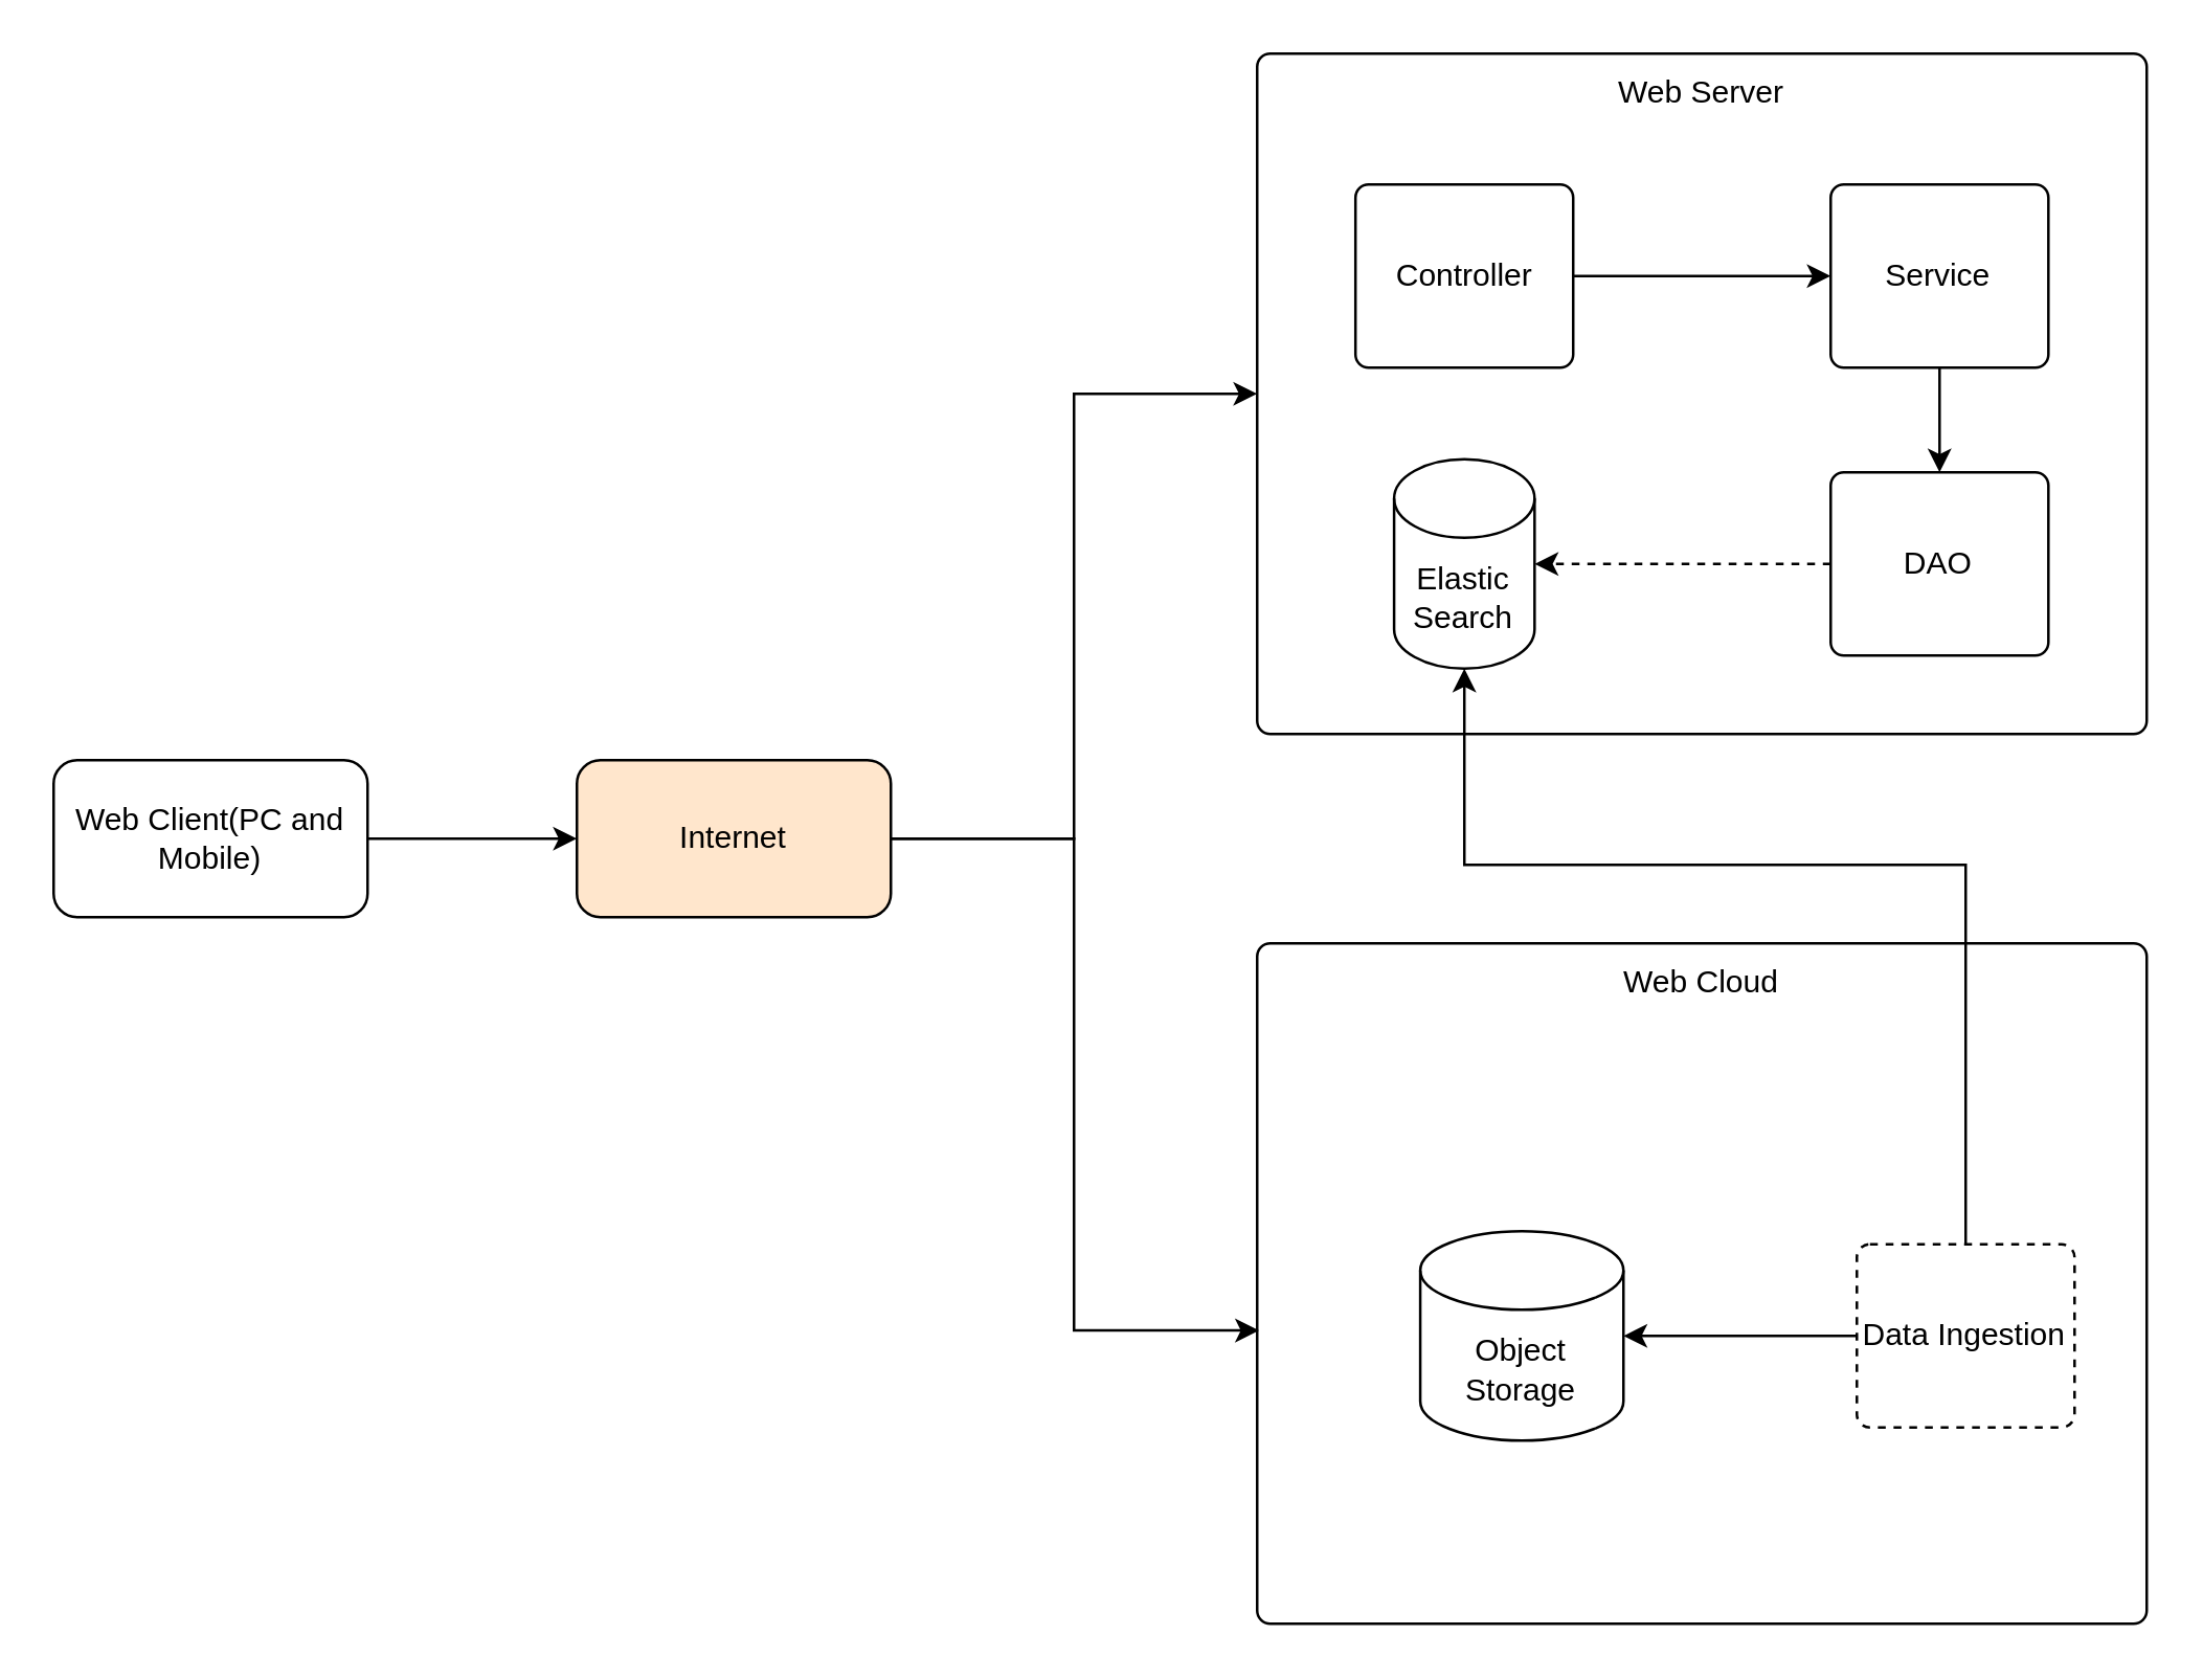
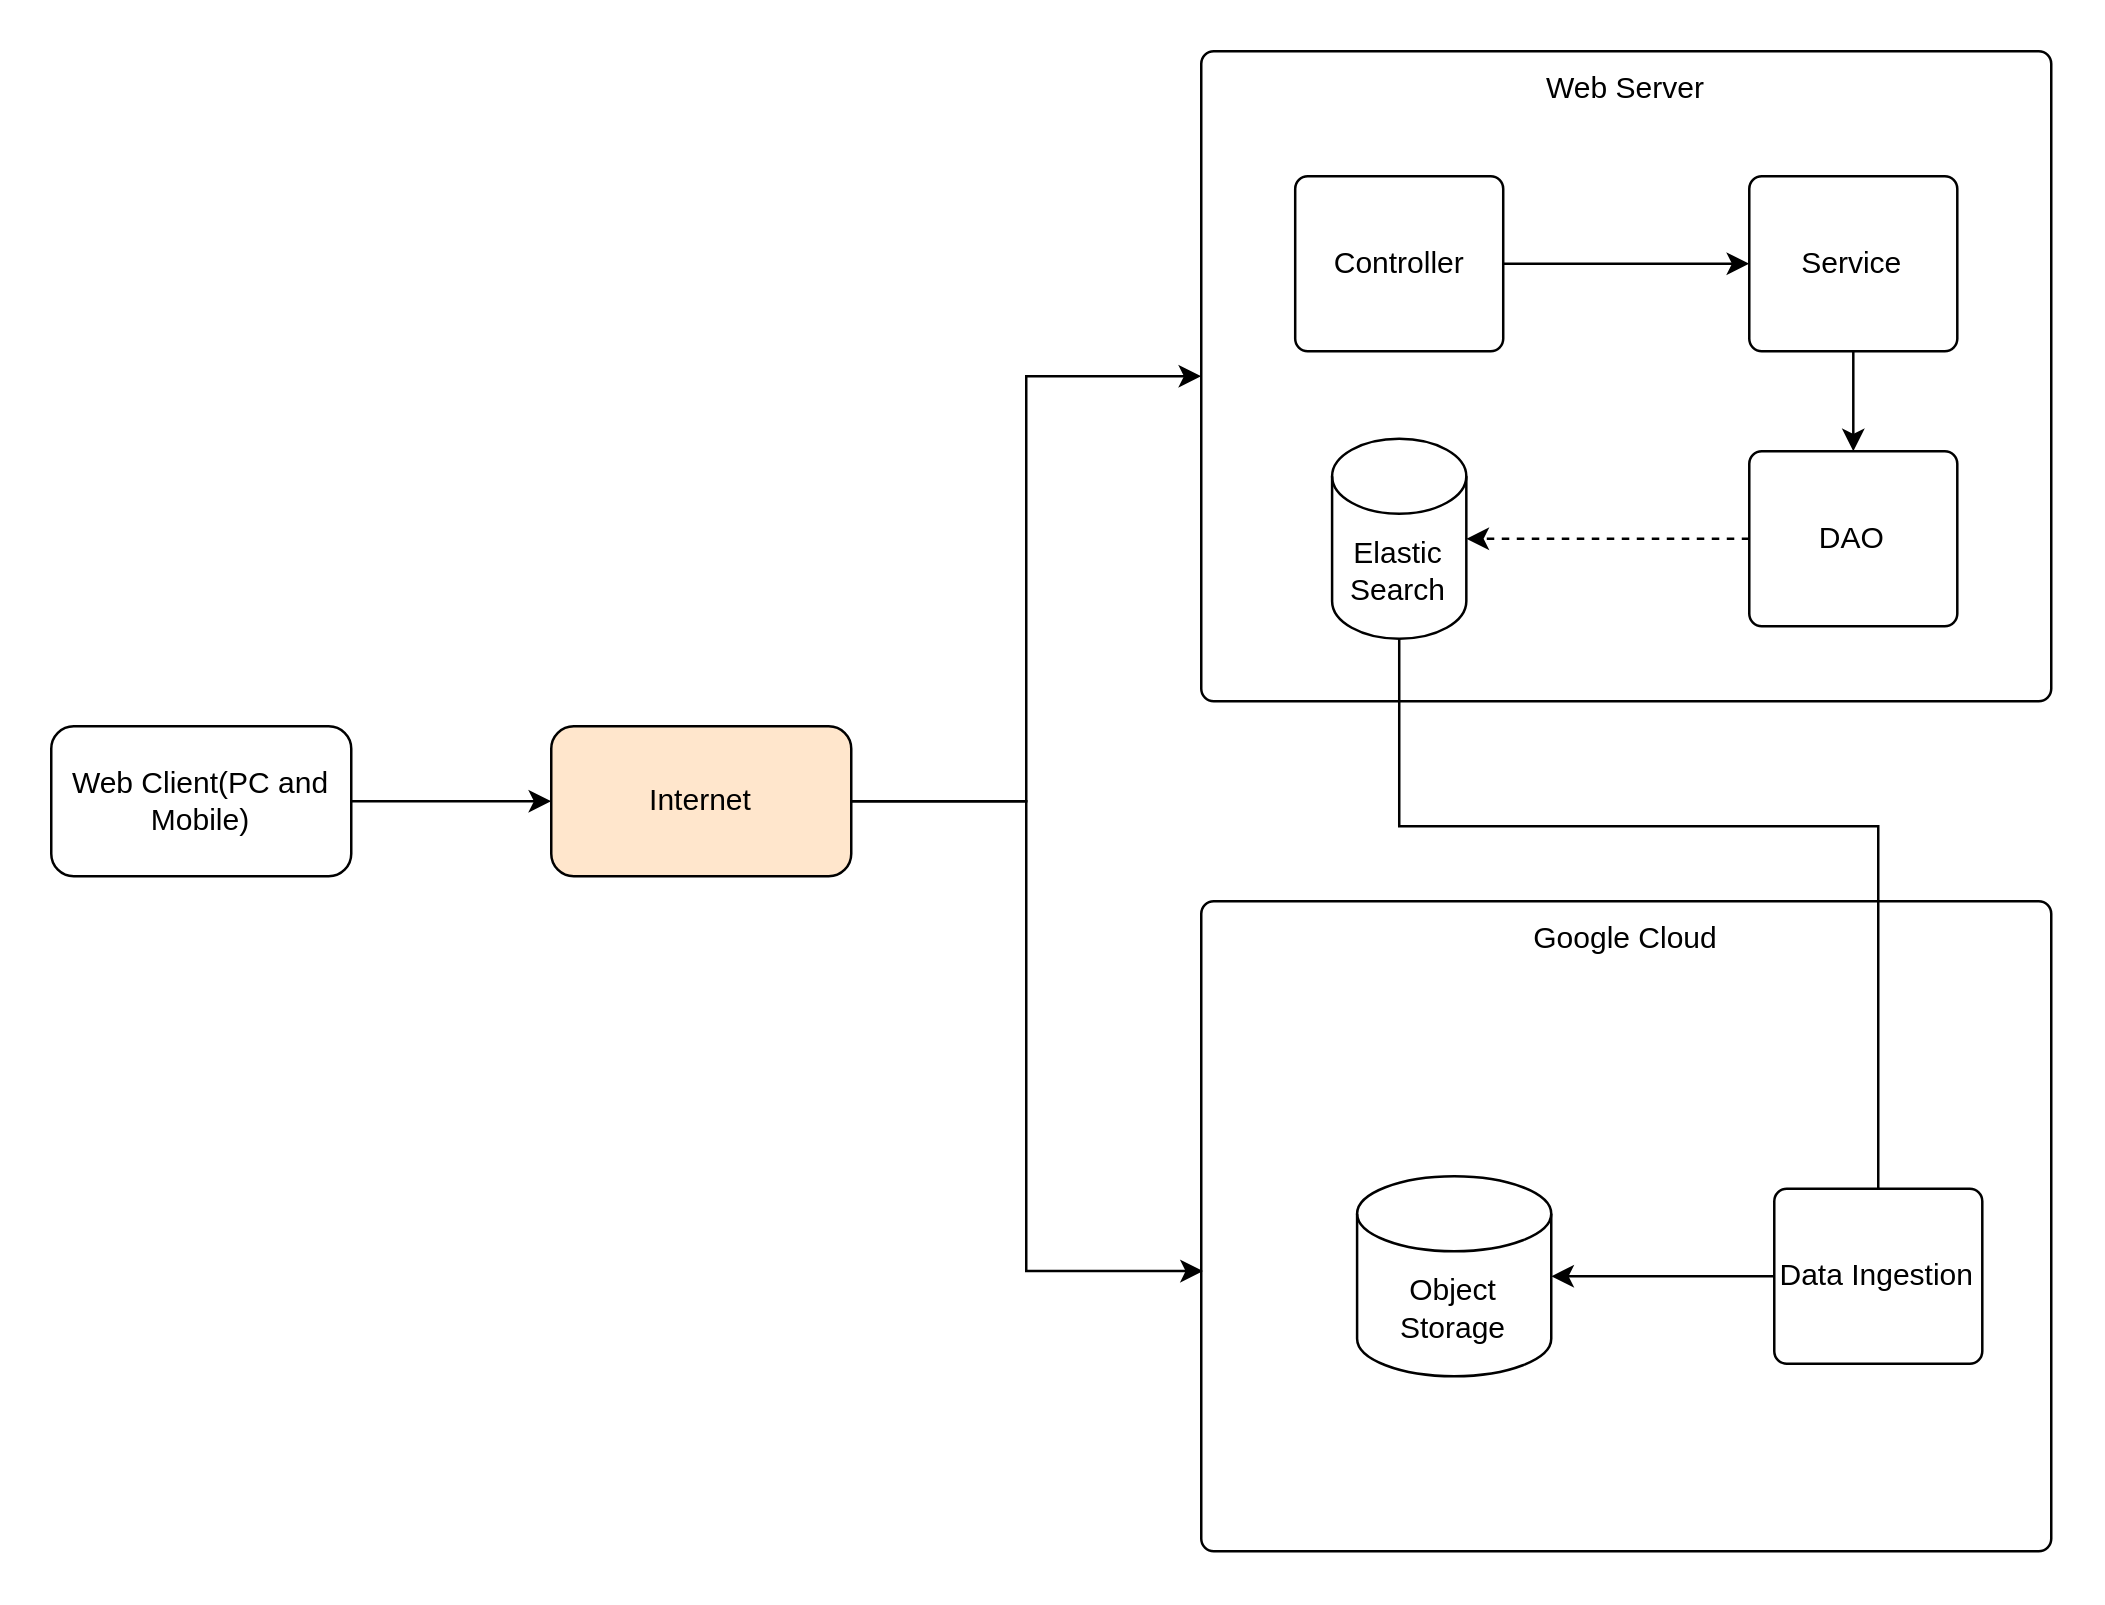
  <mxCell id="0" />
  <mxCell id="1" parent="0" />
  <mxCell id="2" style="edgeStyle=orthogonalEdgeStyle;rounded=0;orthogonalLoop=1;jettySize=auto;html=1;entryX=0;entryY=0.5;entryDx=0;entryDy=0;" edge="1" parent="1" source="3" target="20"><mxGeometry relative="1" as="geometry" /></mxCell>
  <mxCell id="3" value="Web Client(PC and Mobile)" style="rounded=1;whiteSpace=wrap;html=1;" parent="1" vertex="1"><mxGeometry x="20" y="290" width="120" height="60" as="geometry" /></mxCell>
  <mxCell id="4" value="" style="rounded=1;absoluteArcSize=1;html=1;arcSize=10;" vertex="1" parent="1"><mxGeometry x="480" y="20" width="340" height="260" as="geometry" /></mxCell>
  <mxCell id="5" value="Web Server" style="html=1;shape=mxgraph.er.anchor;whiteSpace=wrap;" vertex="1" parent="4"><mxGeometry width="340" height="30" as="geometry" /></mxCell>
  <mxCell id="6" style="edgeStyle=orthogonalEdgeStyle;rounded=0;orthogonalLoop=1;jettySize=auto;html=1;" edge="1" parent="4" source="7" target="9"><mxGeometry relative="1" as="geometry" /></mxCell>
  <mxCell id="7" value="Controller" style="rounded=1;absoluteArcSize=1;html=1;arcSize=10;whiteSpace=wrap;points=[];strokeColor=inherit;fillColor=inherit;" vertex="1" parent="4"><mxGeometry x="37.581" y="50" width="83.211" height="70" as="geometry" /></mxCell>
  <mxCell id="8" style="edgeStyle=orthogonalEdgeStyle;rounded=0;orthogonalLoop=1;jettySize=auto;html=1;" edge="1" parent="4" source="9" target="11"><mxGeometry relative="1" as="geometry" /></mxCell>
  <mxCell id="9" value="Service" style="rounded=1;absoluteArcSize=1;html=1;arcSize=10;whiteSpace=wrap;points=[];strokeColor=inherit;fillColor=inherit;" vertex="1" parent="4"><mxGeometry x="219.212" y="50" width="83.211" height="70" as="geometry" /></mxCell>
  <mxCell id="10" style="edgeStyle=orthogonalEdgeStyle;rounded=0;orthogonalLoop=1;jettySize=auto;html=1;dashed=1;" edge="1" parent="4" source="11" target="12"><mxGeometry relative="1" as="geometry" /></mxCell>
  <mxCell id="11" value="DAO" style="rounded=1;absoluteArcSize=1;html=1;arcSize=10;whiteSpace=wrap;points=[];strokeColor=inherit;fillColor=inherit;" vertex="1" parent="4"><mxGeometry x="219.212" y="160" width="83.211" height="70" as="geometry" /></mxCell>
  <mxCell id="12" value="Elastic&lt;br&gt;Search" style="shape=cylinder3;whiteSpace=wrap;html=1;boundedLbl=1;backgroundOutline=1;size=15;" vertex="1" parent="4"><mxGeometry x="52.344" y="155" width="53.684" height="80" as="geometry" /></mxCell>
  <mxCell id="13" value="" style="rounded=1;absoluteArcSize=1;html=1;arcSize=10;" vertex="1" parent="1"><mxGeometry x="480" y="360" width="340" height="260" as="geometry" /></mxCell>
- <mxCell id="14" value="Web Cloud" style="html=1;shape=mxgraph.er.anchor;whiteSpace=wrap;" vertex="1" parent="13"><mxGeometry width="340" height="30" as="geometry" /></mxCell>
+ <mxCell id="14" value="Google Cloud" style="html=1;shape=mxgraph.er.anchor;whiteSpace=wrap;" vertex="1" parent="13"><mxGeometry width="340" height="30" as="geometry" /></mxCell>
  <mxCell id="15" value="Object&lt;br&gt;Storage" style="shape=cylinder3;whiteSpace=wrap;html=1;boundedLbl=1;backgroundOutline=1;size=15;" vertex="1" parent="13"><mxGeometry x="62.34" y="110" width="77.66" height="80" as="geometry" /></mxCell>
  <mxCell id="16" style="edgeStyle=orthogonalEdgeStyle;rounded=0;orthogonalLoop=1;jettySize=auto;html=1;" edge="1" parent="13" source="17" target="15"><mxGeometry relative="1" as="geometry" /></mxCell>
- <mxCell id="17" value="Data Ingestion" style="rounded=1;absoluteArcSize=1;html=1;arcSize=10;whiteSpace=wrap;points=[];strokeColor=inherit;fillColor=inherit;dashed=1;" vertex="1" parent="13"><mxGeometry x="229.212" y="115" width="83.211" height="70" as="geometry" /></mxCell>
+ <mxCell id="17" value="Data Ingestion" style="rounded=1;absoluteArcSize=1;html=1;arcSize=10;whiteSpace=wrap;points=[];strokeColor=inherit;fillColor=inherit;" vertex="1" parent="13"><mxGeometry x="229.212" y="115" width="83.211" height="70" as="geometry" /></mxCell>
  <mxCell id="18" style="edgeStyle=orthogonalEdgeStyle;rounded=0;orthogonalLoop=1;jettySize=auto;html=1;entryX=0;entryY=0.5;entryDx=0;entryDy=0;" edge="1" parent="1" source="20" target="4"><mxGeometry relative="1" as="geometry" /></mxCell>
  <mxCell id="19" style="edgeStyle=orthogonalEdgeStyle;rounded=0;orthogonalLoop=1;jettySize=auto;html=1;entryX=0.002;entryY=0.569;entryDx=0;entryDy=0;entryPerimeter=0;" edge="1" parent="1" source="20" target="13"><mxGeometry relative="1" as="geometry" /></mxCell>
  <mxCell id="20" value="Internet" style="rounded=1;whiteSpace=wrap;html=1;fillColor=#ffe6cc;" vertex="1" parent="1"><mxGeometry x="220" y="290" width="120" height="60" as="geometry" /></mxCell>
- <mxCell id="21" style="edgeStyle=orthogonalEdgeStyle;rounded=0;orthogonalLoop=1;jettySize=auto;html=1;entryX=0.5;entryY=1;entryDx=0;entryDy=0;entryPerimeter=0;" edge="1" parent="1" source="17" target="12"><mxGeometry relative="1" as="geometry"><Array as="points"><mxPoint x="751" y="330" /><mxPoint x="559" y="330" /></Array></mxGeometry></mxCell>
+ <mxCell id="21" style="edgeStyle=orthogonalEdgeStyle;rounded=0;orthogonalLoop=1;jettySize=auto;html=1;entryX=0.5;entryY=1;entryDx=0;entryDy=0;entryPerimeter=0;endArrow=none;" edge="1" parent="1" source="17" target="12"><mxGeometry relative="1" as="geometry"><Array as="points"><mxPoint x="751" y="330" /><mxPoint x="559" y="330" /></Array></mxGeometry></mxCell>
